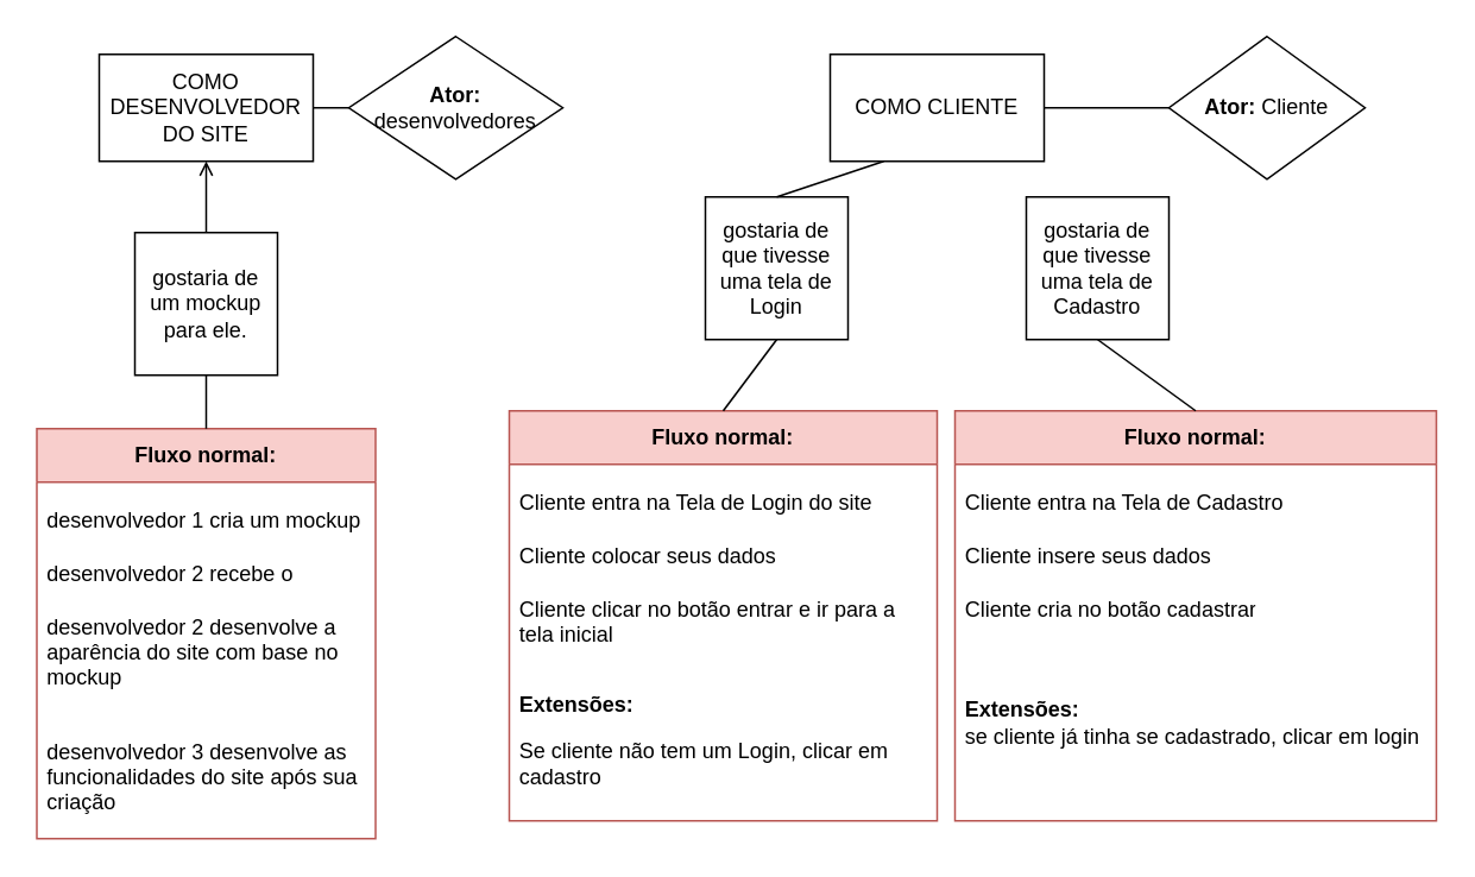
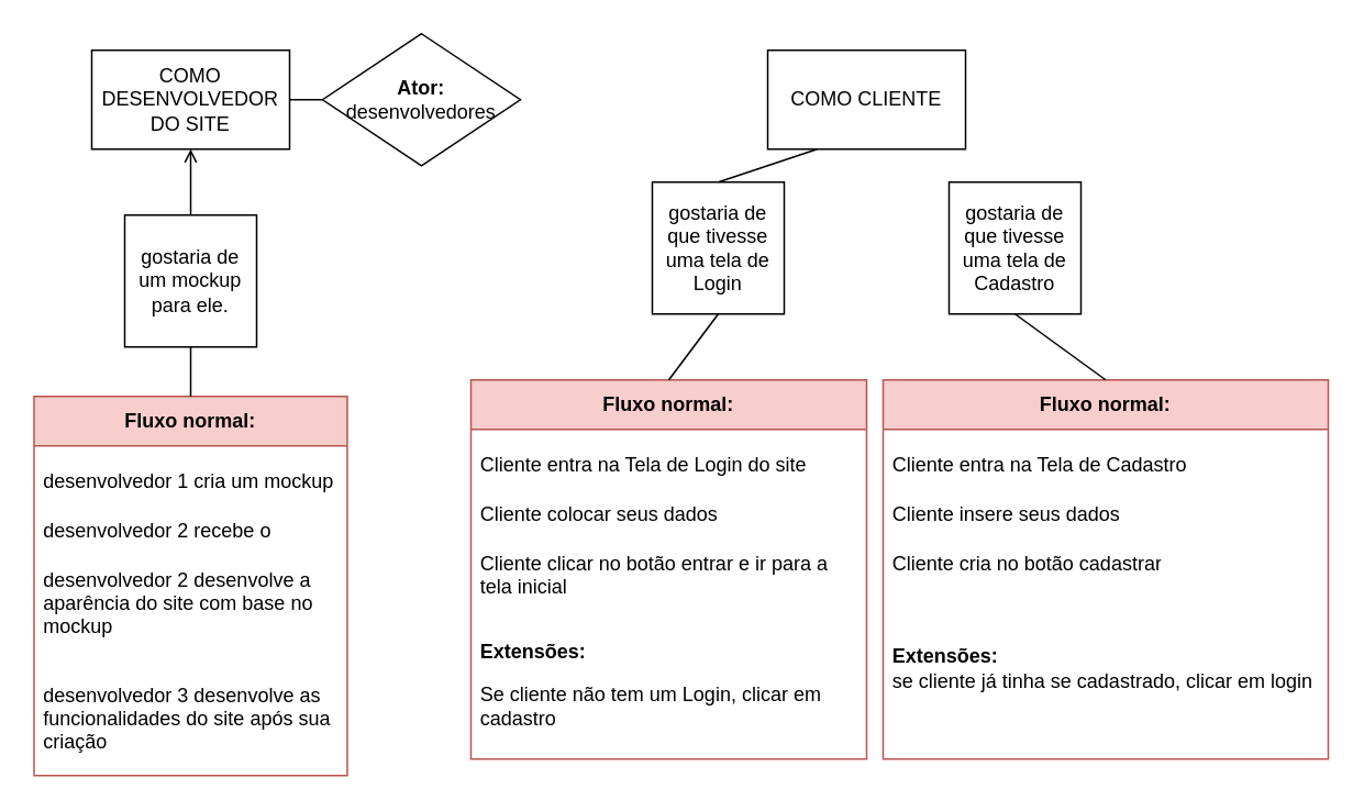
  <mxCell id="0" />
  <mxCell id="1" parent="0" />
  <mxCell id="2" value="COMO DESENVOLVEDOR DO SITE" style="rounded=0;whiteSpace=wrap;html=1;" vertex="1" parent="1"><mxGeometry x="55" y="30" width="120" height="60" as="geometry" /></mxCell>
  <mxCell id="3" value="COMO CLIENTE" style="rounded=0;whiteSpace=wrap;html=1;align=center;" vertex="1" parent="1"><mxGeometry x="465" y="30" width="120" height="60" as="geometry" /></mxCell>
  <mxCell id="4" value="gostaria de que tivesse uma tela de Cadastro" style="whiteSpace=wrap;html=1;aspect=fixed;" vertex="1" parent="1"><mxGeometry x="575" y="110" width="80" height="80" as="geometry" /></mxCell>
  <mxCell id="5" value="gostaria de que tivesse uma tela de Login" style="whiteSpace=wrap;html=1;aspect=fixed;" vertex="1" parent="1"><mxGeometry x="395" y="110" width="80" height="80" as="geometry" /></mxCell>
  <mxCell id="6" value="" style="endArrow=none;html=1;rounded=0;exitX=0.5;exitY=0;exitDx=0;exitDy=0;entryX=0.25;entryY=1;entryDx=0;entryDy=0;" edge="1" parent="1" source="5" target="3"><mxGeometry width="50" height="50" relative="1" as="geometry"><mxPoint x="395" y="280" as="sourcePoint" /><mxPoint x="355" y="60" as="targetPoint" /></mxGeometry></mxCell>
  <mxCell id="7" value="gostaria de um mockup para ele." style="whiteSpace=wrap;html=1;aspect=fixed;" vertex="1" parent="1"><mxGeometry x="75" y="130" width="80" height="80" as="geometry" /></mxCell>
  <mxCell id="8" value="" style="endArrow=open;html=1;rounded=0;entryX=0.5;entryY=1;entryDx=0;entryDy=0;exitX=0.5;exitY=0;exitDx=0;exitDy=0;" edge="1" parent="1" source="7" target="2"><mxGeometry width="50" height="50" relative="1" as="geometry"><mxPoint x="395" y="280" as="sourcePoint" /><mxPoint x="445" y="230" as="targetPoint" /></mxGeometry></mxCell>
  <mxCell id="9" value="&lt;p data-pm-slice=&quot;1 1 []&quot;&gt;&lt;strong&gt;Fluxo normal:&lt;/strong&gt;&lt;/p&gt;" style="swimlane;fontStyle=0;childLayout=stackLayout;horizontal=1;startSize=30;horizontalStack=0;resizeParent=1;resizeParentMax=0;resizeLast=0;collapsible=1;marginBottom=0;whiteSpace=wrap;html=1;fillColor=#f8cecc;strokeColor=#b85450;" vertex="1" parent="1"><mxGeometry x="20" y="240" width="190" height="230" as="geometry" /></mxCell>
  <mxCell id="10" value="&lt;p data-pm-slice=&quot;1 1 []&quot;&gt;desenvolvedor 1 cria um mockup para cada pagina&lt;/p&gt;" style="text;strokeColor=none;fillColor=none;align=left;verticalAlign=middle;spacingLeft=4;spacingRight=4;overflow=hidden;points=[[0,0.5],[1,0.5]];portConstraint=eastwest;rotatable=0;whiteSpace=wrap;html=1;" vertex="1" parent="9"><mxGeometry y="30" width="190" height="30" as="geometry" /></mxCell>
  <mxCell id="11" value="&lt;p data-pm-slice=&quot;1 1 []&quot;&gt;desenvolvedor 2 recebe o mockup completo&lt;br&gt;&lt;/p&gt;" style="text;strokeColor=none;fillColor=none;align=left;verticalAlign=middle;spacingLeft=4;spacingRight=4;overflow=hidden;points=[[0,0.5],[1,0.5]];portConstraint=eastwest;rotatable=0;whiteSpace=wrap;html=1;" vertex="1" parent="9"><mxGeometry y="60" width="190" height="30" as="geometry" /></mxCell>
  <mxCell id="12" value="&lt;p data-pm-slice=&quot;1 1 []&quot;&gt;desenvolvedor 2 desenvolve a aparência do site com base no mockup&lt;/p&gt;" style="text;strokeColor=none;fillColor=none;align=left;verticalAlign=middle;spacingLeft=4;spacingRight=4;overflow=hidden;points=[[0,0.5],[1,0.5]];portConstraint=eastwest;rotatable=0;whiteSpace=wrap;html=1;" vertex="1" parent="9"><mxGeometry y="90" width="190" height="70" as="geometry" /></mxCell>
  <mxCell id="13" value="&lt;p data-pm-slice=&quot;1 1 []&quot;&gt;desenvolvedor 3 desenvolve as funcionalidades do site após sua criação&lt;/p&gt;" style="text;strokeColor=none;fillColor=none;align=left;verticalAlign=middle;spacingLeft=4;spacingRight=4;overflow=hidden;points=[[0,0.5],[1,0.5]];portConstraint=eastwest;rotatable=0;whiteSpace=wrap;html=1;" vertex="1" parent="9"><mxGeometry y="160" width="190" height="70" as="geometry" /></mxCell>
  <mxCell id="14" value="" style="endArrow=none;html=1;rounded=0;entryX=0.5;entryY=1;entryDx=0;entryDy=0;" edge="1" parent="1" source="9" target="7"><mxGeometry width="50" height="50" relative="1" as="geometry"><mxPoint x="265" y="300" as="sourcePoint" /><mxPoint x="315" y="250" as="targetPoint" /></mxGeometry></mxCell>
  <mxCell id="15" value="&lt;p data-pm-slice=&quot;1 1 []&quot;&gt;&lt;strong&gt;Ator:&lt;/strong&gt; desenvolvedores&lt;/p&gt;" style="rhombus;whiteSpace=wrap;html=1;" vertex="1" parent="1"><mxGeometry x="195" y="20" width="120" height="80" as="geometry" /></mxCell>
  <mxCell id="16" value="" style="endArrow=none;html=1;rounded=0;entryX=1;entryY=0.5;entryDx=0;entryDy=0;" edge="1" parent="1" source="15" target="2"><mxGeometry width="50" height="50" relative="1" as="geometry"><mxPoint x="265" y="300" as="sourcePoint" /><mxPoint x="315" y="250" as="targetPoint" /></mxGeometry></mxCell>
  <mxCell id="17" value="&lt;strong&gt;Fluxo normal:&lt;/strong&gt;" style="swimlane;fontStyle=0;childLayout=stackLayout;horizontal=1;startSize=30;horizontalStack=0;resizeParent=1;resizeParentMax=0;resizeLast=0;collapsible=1;marginBottom=0;whiteSpace=wrap;html=1;fillColor=#f8cecc;strokeColor=#b85450;" vertex="1" parent="1"><mxGeometry x="285" y="230" width="240" height="230" as="geometry" /></mxCell>
  <mxCell id="18" value="&lt;p data-pm-slice=&quot;1 1 []&quot;&gt;Cliente entra na Tela de Login do site&lt;/p&gt;" style="text;strokeColor=none;fillColor=none;align=left;verticalAlign=middle;spacingLeft=4;spacingRight=4;overflow=hidden;points=[[0,0.5],[1,0.5]];portConstraint=eastwest;rotatable=0;whiteSpace=wrap;html=1;" vertex="1" parent="17"><mxGeometry y="30" width="240" height="30" as="geometry" /></mxCell>
  <mxCell id="19" value="&lt;p data-pm-slice=&quot;1 1 []&quot;&gt;Cliente colocar seus dados&lt;/p&gt;" style="text;strokeColor=none;fillColor=none;align=left;verticalAlign=middle;spacingLeft=4;spacingRight=4;overflow=hidden;points=[[0,0.5],[1,0.5]];portConstraint=eastwest;rotatable=0;whiteSpace=wrap;html=1;" vertex="1" parent="17"><mxGeometry y="60" width="240" height="30" as="geometry" /></mxCell>
  <mxCell id="20" value="&lt;p data-pm-slice=&quot;1 1 []&quot;&gt;Cliente clicar no botão entrar e ir para a tela inicial&lt;/p&gt;" style="text;strokeColor=none;fillColor=none;align=left;verticalAlign=middle;spacingLeft=4;spacingRight=4;overflow=hidden;points=[[0,0.5],[1,0.5]];portConstraint=eastwest;rotatable=0;whiteSpace=wrap;html=1;" vertex="1" parent="17"><mxGeometry y="90" width="240" height="50" as="geometry" /></mxCell>
  <mxCell id="21" value="&lt;p data-pm-slice=&quot;1 1 []&quot;&gt;&lt;/p&gt;&lt;p&gt;&lt;/p&gt;&lt;p&gt;&lt;/p&gt;&lt;p data-pm-slice=&quot;1 1 []&quot;&gt;&lt;strong&gt;Extensões:&lt;/strong&gt;&lt;/p&gt;&lt;p data-pm-slice=&quot;1 1 []&quot;&gt;Se cliente não tem um Login, clicar em cadastro&lt;/p&gt;" style="text;strokeColor=none;fillColor=none;align=left;verticalAlign=middle;spacingLeft=4;spacingRight=4;overflow=hidden;points=[[0,0.5],[1,0.5]];portConstraint=eastwest;rotatable=0;whiteSpace=wrap;html=1;" vertex="1" parent="17"><mxGeometry y="140" width="240" height="90" as="geometry" /></mxCell>
  <mxCell id="22" value="&lt;strong&gt;Fluxo normal:&lt;/strong&gt;" style="swimlane;fontStyle=0;childLayout=stackLayout;horizontal=1;startSize=30;horizontalStack=0;resizeParent=1;resizeParentMax=0;resizeLast=0;collapsible=1;marginBottom=0;whiteSpace=wrap;html=1;fillColor=#f8cecc;strokeColor=#b85450;" vertex="1" parent="1"><mxGeometry x="535" y="230" width="270" height="230" as="geometry" /></mxCell>
  <mxCell id="23" value="&lt;p data-pm-slice=&quot;1 1 []&quot;&gt;Cliente entra na Tela de Cadastro&lt;/p&gt;" style="text;strokeColor=none;fillColor=none;align=left;verticalAlign=middle;spacingLeft=4;spacingRight=4;overflow=hidden;points=[[0,0.5],[1,0.5]];portConstraint=eastwest;rotatable=0;whiteSpace=wrap;html=1;" vertex="1" parent="22"><mxGeometry y="30" width="270" height="30" as="geometry" /></mxCell>
  <mxCell id="24" value="&lt;p data-pm-slice=&quot;1 1 []&quot;&gt;Cliente insere seus dados&lt;br&gt;&lt;/p&gt;" style="text;strokeColor=none;fillColor=none;align=left;verticalAlign=middle;spacingLeft=4;spacingRight=4;overflow=hidden;points=[[0,0.5],[1,0.5]];portConstraint=eastwest;rotatable=0;whiteSpace=wrap;html=1;" vertex="1" parent="22"><mxGeometry y="60" width="270" height="30" as="geometry" /></mxCell>
  <mxCell id="25" value="&lt;p data-pm-slice=&quot;1 1 []&quot;&gt;Cliente cria no botão cadastrar&lt;br&gt;&lt;/p&gt;" style="text;strokeColor=none;fillColor=none;align=left;verticalAlign=middle;spacingLeft=4;spacingRight=4;overflow=hidden;points=[[0,0.5],[1,0.5]];portConstraint=eastwest;rotatable=0;whiteSpace=wrap;html=1;" vertex="1" parent="22"><mxGeometry y="90" width="270" height="30" as="geometry" /></mxCell>
  <mxCell id="26" value="&lt;p data-pm-slice=&quot;1 1 []&quot;&gt;&lt;strong&gt;Extensões:&lt;/strong&gt;&lt;br&gt;se cliente já tinha se cadastrado, clicar em login&lt;/p&gt;" style="text;strokeColor=none;fillColor=none;align=left;verticalAlign=middle;spacingLeft=4;spacingRight=4;overflow=hidden;points=[[0,0.5],[1,0.5]];portConstraint=eastwest;rotatable=0;whiteSpace=wrap;html=1;" vertex="1" parent="22"><mxGeometry y="120" width="270" height="110" as="geometry" /></mxCell>
  <mxCell id="27" value="" style="endArrow=none;html=1;rounded=0;entryX=0.5;entryY=1;entryDx=0;entryDy=0;exitX=0.5;exitY=0;exitDx=0;exitDy=0;" edge="1" parent="1" source="17" target="5"><mxGeometry width="50" height="50" relative="1" as="geometry"><mxPoint x="405" y="300" as="sourcePoint" /><mxPoint x="455" y="250" as="targetPoint" /></mxGeometry></mxCell>
  <mxCell id="28" value="" style="endArrow=none;html=1;rounded=0;entryX=0.5;entryY=1;entryDx=0;entryDy=0;exitX=0.5;exitY=0;exitDx=0;exitDy=0;" edge="1" parent="1" source="22" target="4"><mxGeometry width="50" height="50" relative="1" as="geometry"><mxPoint x="405" y="300" as="sourcePoint" /><mxPoint x="455" y="250" as="targetPoint" /></mxGeometry></mxCell>
- <mxCell id="29" value="&lt;p data-pm-slice=&quot;1 1 []&quot;&gt;&lt;strong&gt;Ator:&lt;/strong&gt; Cliente&lt;br&gt;&lt;/p&gt;" style="rhombus;whiteSpace=wrap;html=1;" vertex="1" parent="1"><mxGeometry x="655" y="20" width="110" height="80" as="geometry" /></mxCell>
- <mxCell id="30" value="" style="endArrow=none;html=1;rounded=0;entryX=1;entryY=0.5;entryDx=0;entryDy=0;exitX=0;exitY=0.5;exitDx=0;exitDy=0;" edge="1" parent="1" source="29" target="3"><mxGeometry width="50" height="50" relative="1" as="geometry"><mxPoint x="405" y="300" as="sourcePoint" /><mxPoint x="455" y="250" as="targetPoint" /></mxGeometry></mxCell>
